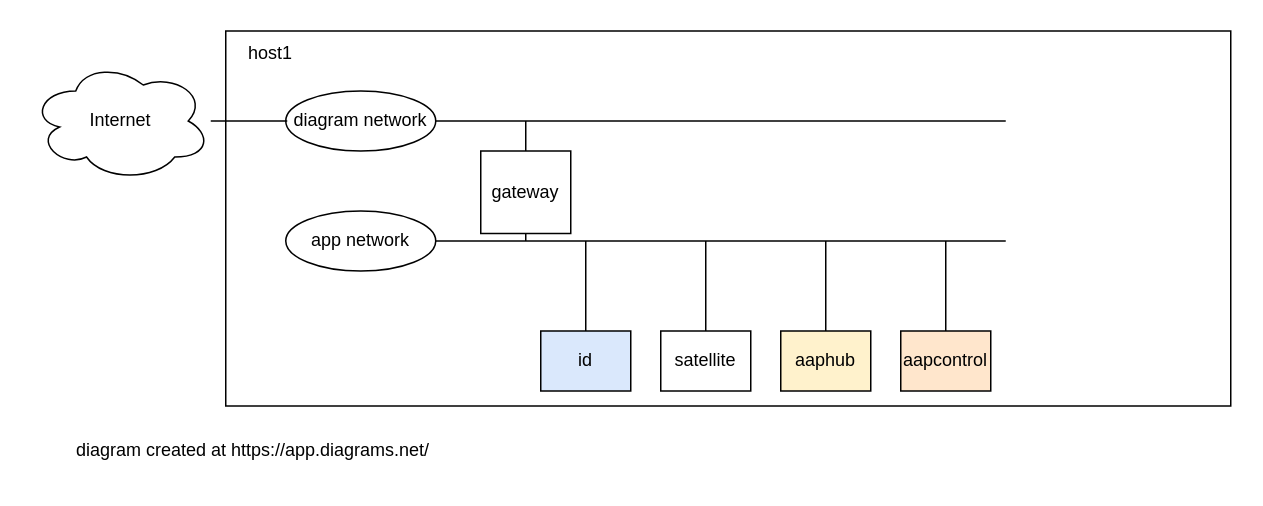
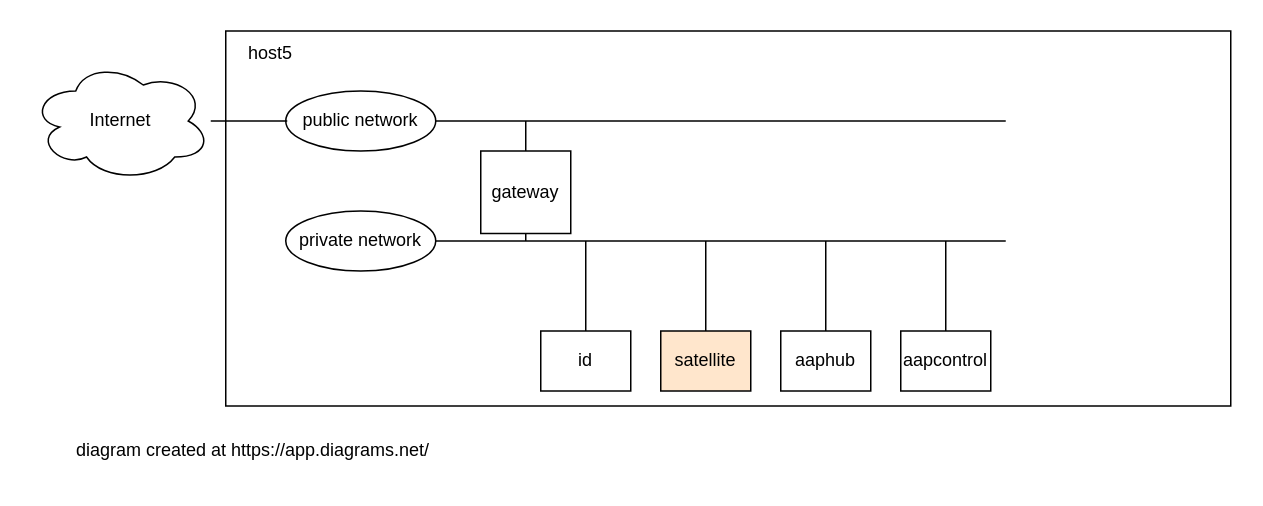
  <mxCell id="0" />
  <mxCell id="1" parent="0" />
  <mxCell id="2" value="" style="rounded=0;whiteSpace=wrap;html=1;" parent="1" vertex="1"><mxGeometry x="150" y="20" width="670" height="250" as="geometry" /></mxCell>
  <mxCell id="3" value="Internet" style="ellipse;shape=cloud;whiteSpace=wrap;html=1;" parent="1" vertex="1"><mxGeometry x="20" y="40" width="120" height="80" as="geometry" /></mxCell>
- <mxCell id="4" value="host1" style="text;html=1;strokeColor=none;fillColor=none;align=center;verticalAlign=middle;whiteSpace=wrap;rounded=0;" parent="1" vertex="1"><mxGeometry x="150" y="20" width="60" height="30" as="geometry" /></mxCell>
+ <mxCell id="4" value="host5" style="text;html=1;strokeColor=none;fillColor=none;align=center;verticalAlign=middle;whiteSpace=wrap;rounded=0;" parent="1" vertex="1"><mxGeometry x="150" y="20" width="60" height="30" as="geometry" /></mxCell>
  <mxCell id="5" value="" style="endArrow=none;html=1;rounded=0;exitX=1;exitY=0.5;exitDx=0;exitDy=0;" parent="1" edge="1"><mxGeometry width="50" height="50" relative="1" as="geometry"><mxPoint x="270" y="80" as="sourcePoint" /><mxPoint x="670" y="80" as="targetPoint" /></mxGeometry></mxCell>
  <mxCell id="6" value="" style="endArrow=none;html=1;rounded=0;exitX=1;exitY=0.5;exitDx=0;exitDy=0;" parent="1" edge="1"><mxGeometry width="50" height="50" relative="1" as="geometry"><mxPoint x="270" y="160" as="sourcePoint" /><mxPoint x="670" y="160" as="targetPoint" /></mxGeometry></mxCell>
  <mxCell id="7" value="" style="endArrow=none;html=1;rounded=0;" parent="1" edge="1"><mxGeometry width="50" height="50" relative="1" as="geometry"><mxPoint x="350" y="160" as="sourcePoint" /><mxPoint x="350" y="80" as="targetPoint" /></mxGeometry></mxCell>
- <mxCell id="8" value="diagram network" style="ellipse;whiteSpace=wrap;html=1;" parent="1" vertex="1"><mxGeometry x="190" y="60" width="100" height="40" as="geometry" /></mxCell>
- <mxCell id="9" value="app network" style="ellipse;whiteSpace=wrap;html=1;" parent="1" vertex="1"><mxGeometry x="190" y="140" width="100" height="40" as="geometry" /></mxCell>
+ <mxCell id="8" value="public network" style="ellipse;whiteSpace=wrap;html=1;" parent="1" vertex="1"><mxGeometry x="190" y="60" width="100" height="40" as="geometry" /></mxCell>
+ <mxCell id="9" value="private network" style="ellipse;whiteSpace=wrap;html=1;" parent="1" vertex="1"><mxGeometry x="190" y="140" width="100" height="40" as="geometry" /></mxCell>
  <mxCell id="10" value="gateway" style="rounded=0;whiteSpace=wrap;html=1;" parent="1" vertex="1"><mxGeometry x="320" y="100" width="60" height="55" as="geometry" /></mxCell>
  <mxCell id="11" value="" style="endArrow=none;html=1;rounded=0;" parent="1" edge="1"><mxGeometry width="50" height="50" relative="1" as="geometry"><mxPoint x="390" y="220" as="sourcePoint" /><mxPoint x="390" y="160" as="targetPoint" /></mxGeometry></mxCell>
  <mxCell id="12" value="" style="endArrow=none;html=1;rounded=0;" parent="1" edge="1"><mxGeometry width="50" height="50" relative="1" as="geometry"><mxPoint x="470" y="220" as="sourcePoint" /><mxPoint x="470" y="160" as="targetPoint" /></mxGeometry></mxCell>
  <mxCell id="13" value="" style="endArrow=none;html=1;rounded=0;" parent="1" edge="1"><mxGeometry width="50" height="50" relative="1" as="geometry"><mxPoint x="550" y="220" as="sourcePoint" /><mxPoint x="550" y="160" as="targetPoint" /></mxGeometry></mxCell>
  <mxCell id="14" value="" style="endArrow=none;html=1;rounded=0;" parent="1" edge="1"><mxGeometry width="50" height="50" relative="1" as="geometry"><mxPoint x="630" y="220" as="sourcePoint" /><mxPoint x="630" y="160" as="targetPoint" /></mxGeometry></mxCell>
- <mxCell id="15" value="id" style="rounded=0;whiteSpace=wrap;html=1;fillColor=#dae8fc;" parent="1" vertex="1"><mxGeometry x="360" y="220" width="60" height="40" as="geometry" /></mxCell>
- <mxCell id="16" value="satellite" style="rounded=0;whiteSpace=wrap;html=1;" parent="1" vertex="1"><mxGeometry x="440" y="220" width="60" height="40" as="geometry" /></mxCell>
- <mxCell id="17" value="aaphub" style="rounded=0;whiteSpace=wrap;html=1;fillColor=#fff2cc;" parent="1" vertex="1"><mxGeometry x="520" y="220" width="60" height="40" as="geometry" /></mxCell>
- <mxCell id="18" value="aapcontrol" style="rounded=0;whiteSpace=wrap;html=1;fillColor=#ffe6cc;" parent="1" vertex="1"><mxGeometry x="600" y="220" width="60" height="40" as="geometry" /></mxCell>
+ <mxCell id="15" value="id" style="rounded=0;whiteSpace=wrap;html=1;" parent="1" vertex="1"><mxGeometry x="360" y="220" width="60" height="40" as="geometry" /></mxCell>
+ <mxCell id="16" value="satellite" style="rounded=0;whiteSpace=wrap;html=1;fillColor=#ffe6cc;" parent="1" vertex="1"><mxGeometry x="440" y="220" width="60" height="40" as="geometry" /></mxCell>
+ <mxCell id="17" value="aaphub" style="rounded=0;whiteSpace=wrap;html=1;" parent="1" vertex="1"><mxGeometry x="520" y="220" width="60" height="40" as="geometry" /></mxCell>
+ <mxCell id="18" value="aapcontrol" style="rounded=0;whiteSpace=wrap;html=1;" parent="1" vertex="1"><mxGeometry x="600" y="220" width="60" height="40" as="geometry" /></mxCell>
  <mxCell id="19" value="" style="endArrow=none;html=1;rounded=0;entryX=0.02;entryY=0.5;entryDx=0;entryDy=0;entryPerimeter=0;" parent="1" edge="1"><mxGeometry width="50" height="50" relative="1" as="geometry"><mxPoint x="140" y="80" as="sourcePoint" /><mxPoint x="191" y="80" as="targetPoint" /></mxGeometry></mxCell>
  <mxCell id="20" value="diagram created at&amp;nbsp;https://app.diagrams.net/&amp;nbsp;" style="text;html=1;strokeColor=none;fillColor=none;align=center;verticalAlign=middle;whiteSpace=wrap;rounded=0;" parent="1" vertex="1"><mxGeometry x="30" y="285" width="280" height="30" as="geometry" /></mxCell>
